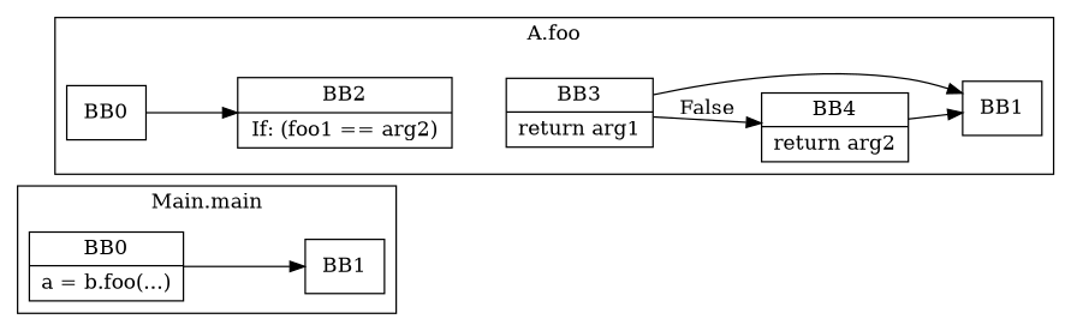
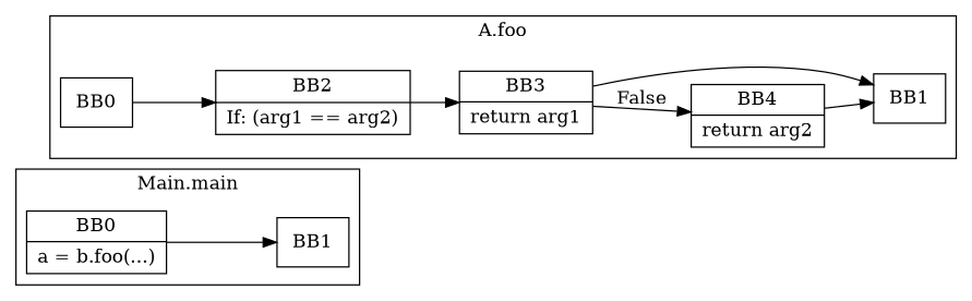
  digraph {
    fontname="DejaVu Serif"
    rankdir=LR
    node [fontname="DejaVu Serif" shape=record]
    edge [fontname="DejaVu Serif"]
    n1 [label="BB0|a = b.foo(...)"]
    n2 [label=BB1]
    n3 [label=BB0]
-   n4 [label="BB2|If: (foo1 == arg2)"]
+   n4 [label="BB2|If: (arg1 == arg2)"]
    n5 [label="BB3|return arg1"]
    n6 [label="BB4|return arg2"]
    n7 [label=BB1]
    subgraph cluster_1 {
      label="Main.main"
      n1
      n2
    }
    subgraph cluster_2 {
      label="A.foo"
      n3
      n4
      n5
      n6
      n7
    }
    n1 -> n2
    n3 -> n4
+   n4 -> n5
    n5 -> n6 [label=False]
    n5 -> n7
    n6 -> n7
  }
